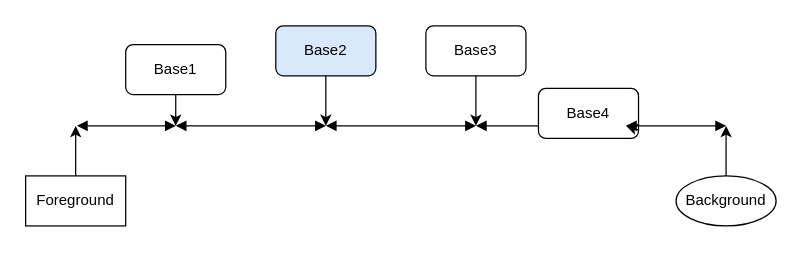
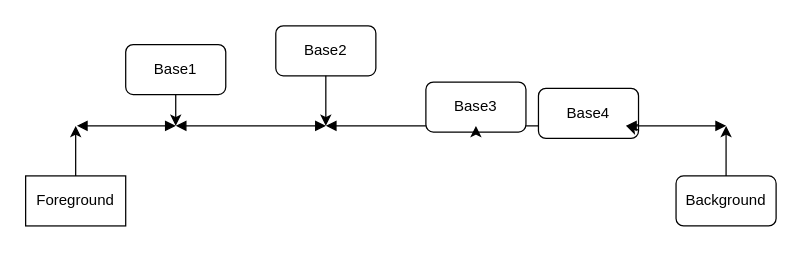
  <mxCell id="0" />
  <mxCell id="1" parent="0" />
  <mxCell id="2" value="" style="endArrow=block;startArrow=block;endFill=1;startFill=1;html=1;" parent="1" edge="1"><mxGeometry width="160" relative="1" as="geometry"><mxPoint x="61" y="100" as="sourcePoint" /><mxPoint x="140" y="100" as="targetPoint" /></mxGeometry></mxCell>
  <mxCell id="3" value="" style="endArrow=block;startArrow=block;endFill=1;startFill=1;html=1;" parent="1" edge="1"><mxGeometry width="160" relative="1" as="geometry"><mxPoint x="140" y="100" as="sourcePoint" /><mxPoint x="260" y="100" as="targetPoint" /></mxGeometry></mxCell>
  <mxCell id="4" value="" style="endArrow=block;startArrow=block;endFill=1;startFill=1;html=1;" parent="1" edge="1"><mxGeometry width="160" relative="1" as="geometry"><mxPoint x="260" y="100" as="sourcePoint" /><mxPoint x="380" y="100" as="targetPoint" /></mxGeometry></mxCell>
  <mxCell id="5" value="" style="endArrow=block;startArrow=block;endFill=1;startFill=1;html=1;" parent="1" edge="1"><mxGeometry width="160" relative="1" as="geometry"><mxPoint x="380" y="100" as="sourcePoint" /><mxPoint x="500" y="100" as="targetPoint" /><Array as="points"><mxPoint x="410" y="100" /></Array></mxGeometry></mxCell>
  <mxCell id="6" value="Foreground" style="whiteSpace=wrap;html=1;rounded=0;" parent="1" vertex="1"><mxGeometry x="20" y="140" width="80" height="40" as="geometry" /></mxCell>
- <mxCell id="7" value="Background" style="ellipse;whiteSpace=wrap;html=1;" parent="1" vertex="1"><mxGeometry x="540" y="140" width="80" height="40" as="geometry" /></mxCell>
+ <mxCell id="7" value="Background" style="rounded=1;whiteSpace=wrap;html=1;" parent="1" vertex="1"><mxGeometry x="540" y="140" width="80" height="40" as="geometry" /></mxCell>
  <mxCell id="8" value="" style="endArrow=classic;html=1;" parent="1" source="6" edge="1"><mxGeometry width="50" height="50" relative="1" as="geometry"><mxPoint x="90" y="130" as="sourcePoint" /><mxPoint x="60" y="100" as="targetPoint" /></mxGeometry></mxCell>
  <mxCell id="9" value="&lt;div&gt;Base1&lt;/div&gt;" style="rounded=1;whiteSpace=wrap;html=1;" parent="1" vertex="1"><mxGeometry x="100" y="35" width="80" height="40" as="geometry" /></mxCell>
- <mxCell id="10" value="Base2" style="rounded=1;whiteSpace=wrap;html=1;fillColor=#dae8fc;" parent="1" vertex="1"><mxGeometry x="220" y="20" width="80" height="40" as="geometry" /></mxCell>
- <mxCell id="11" value="Base3" style="rounded=1;whiteSpace=wrap;html=1;" parent="1" vertex="1"><mxGeometry x="340" y="20" width="80" height="40" as="geometry" /></mxCell>
+ <mxCell id="10" value="Base2" style="rounded=1;whiteSpace=wrap;html=1;" parent="1" vertex="1"><mxGeometry x="220" y="20" width="80" height="40" as="geometry" /></mxCell>
+ <mxCell id="11" value="Base3" style="rounded=1;whiteSpace=wrap;html=1;" parent="1" vertex="1"><mxGeometry x="340" y="65" width="80" height="40" as="geometry" /></mxCell>
  <mxCell id="12" value="Base4" style="rounded=1;whiteSpace=wrap;html=1;" parent="1" vertex="1"><mxGeometry x="430" y="70" width="80" height="40" as="geometry" /></mxCell>
  <mxCell id="13" value="" style="endArrow=block;startArrow=block;endFill=1;startFill=1;html=1;" parent="1" edge="1"><mxGeometry width="160" relative="1" as="geometry"><mxPoint x="500" y="100" as="sourcePoint" /><mxPoint x="580" y="100" as="targetPoint" /></mxGeometry></mxCell>
  <mxCell id="14" value="" style="endArrow=classic;html=1;" parent="1" source="11" edge="1"><mxGeometry width="50" height="50" relative="1" as="geometry"><mxPoint x="420" y="60" as="sourcePoint" /><mxPoint x="380" y="100" as="targetPoint" /></mxGeometry></mxCell>
  <mxCell id="15" value="" style="endArrow=classic;html=1;" parent="1" source="12" edge="1"><mxGeometry width="50" height="50" relative="1" as="geometry"><mxPoint x="580" y="70" as="sourcePoint" /><mxPoint x="500" y="100" as="targetPoint" /></mxGeometry></mxCell>
  <mxCell id="16" value="" style="endArrow=classic;html=1;exitX=0.5;exitY=1;exitDx=0;exitDy=0;" parent="1" source="10" edge="1"><mxGeometry width="50" height="50" relative="1" as="geometry"><mxPoint x="349" y="170" as="sourcePoint" /><mxPoint x="260" y="100" as="targetPoint" /></mxGeometry></mxCell>
  <mxCell id="17" value="" style="endArrow=classic;html=1;" parent="1" source="7" edge="1"><mxGeometry width="50" height="50" relative="1" as="geometry"><mxPoint x="620" y="140" as="sourcePoint" /><mxPoint x="580" y="100" as="targetPoint" /></mxGeometry></mxCell>
  <mxCell id="18" value="" style="endArrow=classic;html=1;" parent="1" source="9" edge="1"><mxGeometry width="50" height="50" relative="1" as="geometry"><mxPoint x="60" y="200" as="sourcePoint" /><mxPoint x="140" y="100" as="targetPoint" /></mxGeometry></mxCell>
